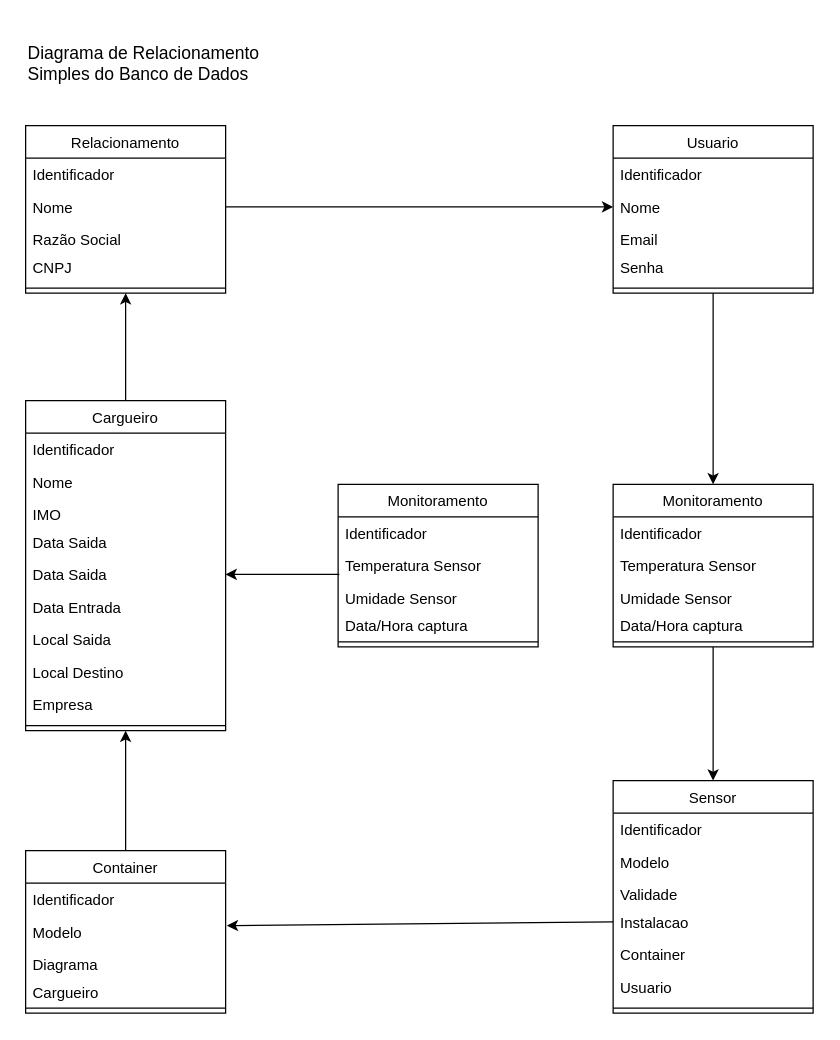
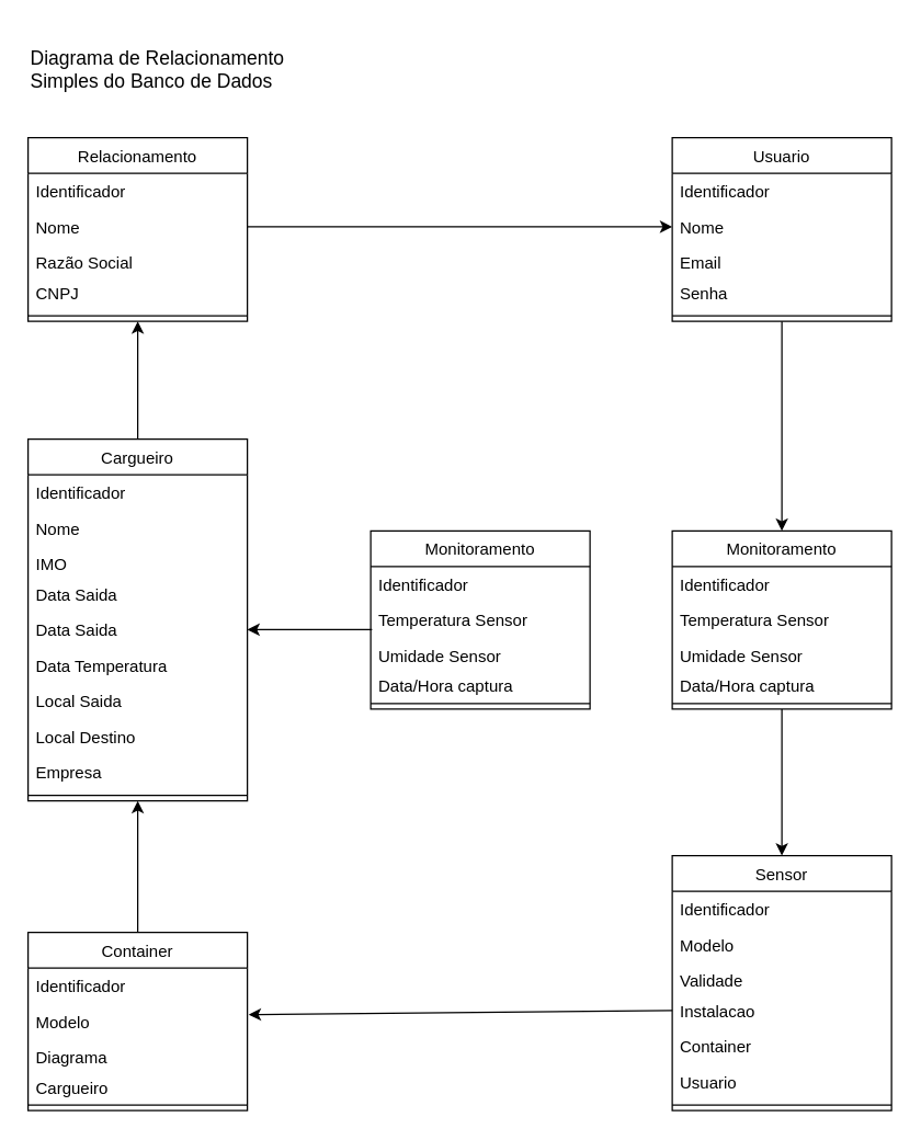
  <mxCell id="0" />
  <mxCell id="1" parent="0" />
  <mxCell id="2" value="Usuario" style="swimlane;fontStyle=0;align=center;verticalAlign=top;childLayout=stackLayout;horizontal=1;startSize=26;horizontalStack=0;resizeParent=1;resizeLast=0;collapsible=1;marginBottom=0;rounded=0;shadow=0;strokeWidth=1;" parent="1" vertex="1"><mxGeometry x="490" y="100" width="160" height="134" as="geometry"><mxRectangle x="340" y="380" width="170" height="26" as="alternateBounds" /></mxGeometry></mxCell>
  <mxCell id="3" value="Identificador" style="text;align=left;verticalAlign=top;spacingLeft=4;spacingRight=4;overflow=hidden;rotatable=0;points=[[0,0.5],[1,0.5]];portConstraint=eastwest;" parent="2" vertex="1"><mxGeometry y="26" width="160" height="26" as="geometry" /></mxCell>
  <mxCell id="4" value="Nome" style="text;align=left;verticalAlign=top;spacingLeft=4;spacingRight=4;overflow=hidden;rotatable=0;points=[[0,0.5],[1,0.5]];portConstraint=eastwest;rounded=0;shadow=0;html=0;" parent="2" vertex="1"><mxGeometry y="52" width="160" height="26" as="geometry" /></mxCell>
  <mxCell id="5" value="Email" style="text;align=left;verticalAlign=top;spacingLeft=4;spacingRight=4;overflow=hidden;rotatable=0;points=[[0,0.5],[1,0.5]];portConstraint=eastwest;rounded=0;shadow=0;html=0;" parent="2" vertex="1"><mxGeometry y="78" width="160" height="22" as="geometry" /></mxCell>
  <mxCell id="6" value="Senha" style="text;align=left;verticalAlign=top;spacingLeft=4;spacingRight=4;overflow=hidden;rotatable=0;points=[[0,0.5],[1,0.5]];portConstraint=eastwest;" parent="2" vertex="1"><mxGeometry y="100" width="160" height="26" as="geometry" /></mxCell>
  <mxCell id="7" value="" style="line;html=1;strokeWidth=1;align=left;verticalAlign=middle;spacingTop=-1;spacingLeft=3;spacingRight=3;rotatable=0;labelPosition=right;points=[];portConstraint=eastwest;" parent="2" vertex="1"><mxGeometry y="126" width="160" height="8" as="geometry" /></mxCell>
  <mxCell id="8" value="Relacionamento" style="swimlane;fontStyle=0;align=center;verticalAlign=top;childLayout=stackLayout;horizontal=1;startSize=26;horizontalStack=0;resizeParent=1;resizeLast=0;collapsible=1;marginBottom=0;rounded=0;shadow=0;strokeWidth=1;" vertex="1" parent="1"><mxGeometry x="20" y="100" width="160" height="134" as="geometry"><mxRectangle x="340" y="380" width="170" height="26" as="alternateBounds" /></mxGeometry></mxCell>
  <mxCell id="9" value="Identificador" style="text;align=left;verticalAlign=top;spacingLeft=4;spacingRight=4;overflow=hidden;rotatable=0;points=[[0,0.5],[1,0.5]];portConstraint=eastwest;" vertex="1" parent="8"><mxGeometry y="26" width="160" height="26" as="geometry" /></mxCell>
  <mxCell id="10" value="Nome" style="text;align=left;verticalAlign=top;spacingLeft=4;spacingRight=4;overflow=hidden;rotatable=0;points=[[0,0.5],[1,0.5]];portConstraint=eastwest;rounded=0;shadow=0;html=0;" vertex="1" parent="8"><mxGeometry y="52" width="160" height="26" as="geometry" /></mxCell>
  <mxCell id="11" value="Razão Social" style="text;align=left;verticalAlign=top;spacingLeft=4;spacingRight=4;overflow=hidden;rotatable=0;points=[[0,0.5],[1,0.5]];portConstraint=eastwest;rounded=0;shadow=0;html=0;" vertex="1" parent="8"><mxGeometry y="78" width="160" height="22" as="geometry" /></mxCell>
  <mxCell id="12" value="CNPJ" style="text;align=left;verticalAlign=top;spacingLeft=4;spacingRight=4;overflow=hidden;rotatable=0;points=[[0,0.5],[1,0.5]];portConstraint=eastwest;" vertex="1" parent="8"><mxGeometry y="100" width="160" height="26" as="geometry" /></mxCell>
  <mxCell id="13" value="" style="line;html=1;strokeWidth=1;align=left;verticalAlign=middle;spacingTop=-1;spacingLeft=3;spacingRight=3;rotatable=0;labelPosition=right;points=[];portConstraint=eastwest;" vertex="1" parent="8"><mxGeometry y="126" width="160" height="8" as="geometry" /></mxCell>
  <mxCell id="14" value="Cargueiro" style="swimlane;fontStyle=0;align=center;verticalAlign=top;childLayout=stackLayout;horizontal=1;startSize=26;horizontalStack=0;resizeParent=1;resizeLast=0;collapsible=1;marginBottom=0;rounded=0;shadow=0;strokeWidth=1;" vertex="1" parent="1"><mxGeometry x="20" y="320" width="160" height="264" as="geometry"><mxRectangle x="340" y="380" width="170" height="26" as="alternateBounds" /></mxGeometry></mxCell>
  <mxCell id="15" value="Identificador" style="text;align=left;verticalAlign=top;spacingLeft=4;spacingRight=4;overflow=hidden;rotatable=0;points=[[0,0.5],[1,0.5]];portConstraint=eastwest;" vertex="1" parent="14"><mxGeometry y="26" width="160" height="26" as="geometry" /></mxCell>
  <mxCell id="16" value="Nome" style="text;align=left;verticalAlign=top;spacingLeft=4;spacingRight=4;overflow=hidden;rotatable=0;points=[[0,0.5],[1,0.5]];portConstraint=eastwest;rounded=0;shadow=0;html=0;" vertex="1" parent="14"><mxGeometry y="52" width="160" height="26" as="geometry" /></mxCell>
  <mxCell id="17" value="IMO" style="text;align=left;verticalAlign=top;spacingLeft=4;spacingRight=4;overflow=hidden;rotatable=0;points=[[0,0.5],[1,0.5]];portConstraint=eastwest;rounded=0;shadow=0;html=0;" vertex="1" parent="14"><mxGeometry y="78" width="160" height="22" as="geometry" /></mxCell>
  <mxCell id="18" value="Data Saida" style="text;align=left;verticalAlign=top;spacingLeft=4;spacingRight=4;overflow=hidden;rotatable=0;points=[[0,0.5],[1,0.5]];portConstraint=eastwest;" vertex="1" parent="14"><mxGeometry y="100" width="160" height="26" as="geometry" /></mxCell>
  <mxCell id="19" value="Data Saida" style="text;align=left;verticalAlign=top;spacingLeft=4;spacingRight=4;overflow=hidden;rotatable=0;points=[[0,0.5],[1,0.5]];portConstraint=eastwest;" vertex="1" parent="14"><mxGeometry y="126" width="160" height="26" as="geometry" /></mxCell>
- <mxCell id="20" value="Data Entrada" style="text;align=left;verticalAlign=top;spacingLeft=4;spacingRight=4;overflow=hidden;rotatable=0;points=[[0,0.5],[1,0.5]];portConstraint=eastwest;" vertex="1" parent="14"><mxGeometry y="152" width="160" height="26" as="geometry" /></mxCell>
+ <mxCell id="20" value="Data Temperatura" style="text;align=left;verticalAlign=top;spacingLeft=4;spacingRight=4;overflow=hidden;rotatable=0;points=[[0,0.5],[1,0.5]];portConstraint=eastwest;" vertex="1" parent="14"><mxGeometry y="152" width="160" height="26" as="geometry" /></mxCell>
  <mxCell id="21" value="Local Saida" style="text;align=left;verticalAlign=top;spacingLeft=4;spacingRight=4;overflow=hidden;rotatable=0;points=[[0,0.5],[1,0.5]];portConstraint=eastwest;" vertex="1" parent="14"><mxGeometry y="178" width="160" height="26" as="geometry" /></mxCell>
  <mxCell id="22" value="Local Destino" style="text;align=left;verticalAlign=top;spacingLeft=4;spacingRight=4;overflow=hidden;rotatable=0;points=[[0,0.5],[1,0.5]];portConstraint=eastwest;" vertex="1" parent="14"><mxGeometry y="204" width="160" height="26" as="geometry" /></mxCell>
  <mxCell id="23" value="Empresa" style="text;align=left;verticalAlign=top;spacingLeft=4;spacingRight=4;overflow=hidden;rotatable=0;points=[[0,0.5],[1,0.5]];portConstraint=eastwest;" vertex="1" parent="14"><mxGeometry y="230" width="160" height="26" as="geometry" /></mxCell>
  <mxCell id="24" value="" style="line;html=1;strokeWidth=1;align=left;verticalAlign=middle;spacingTop=-1;spacingLeft=3;spacingRight=3;rotatable=0;labelPosition=right;points=[];portConstraint=eastwest;" vertex="1" parent="14"><mxGeometry y="256" width="160" height="8" as="geometry" /></mxCell>
  <mxCell id="25" value="Sensor" style="swimlane;fontStyle=0;align=center;verticalAlign=top;childLayout=stackLayout;horizontal=1;startSize=26;horizontalStack=0;resizeParent=1;resizeLast=0;collapsible=1;marginBottom=0;rounded=0;shadow=0;strokeWidth=1;" vertex="1" parent="1"><mxGeometry x="490" y="624" width="160" height="186" as="geometry"><mxRectangle x="340" y="380" width="170" height="26" as="alternateBounds" /></mxGeometry></mxCell>
  <mxCell id="26" value="Identificador" style="text;align=left;verticalAlign=top;spacingLeft=4;spacingRight=4;overflow=hidden;rotatable=0;points=[[0,0.5],[1,0.5]];portConstraint=eastwest;" vertex="1" parent="25"><mxGeometry y="26" width="160" height="26" as="geometry" /></mxCell>
  <mxCell id="27" value="Modelo" style="text;align=left;verticalAlign=top;spacingLeft=4;spacingRight=4;overflow=hidden;rotatable=0;points=[[0,0.5],[1,0.5]];portConstraint=eastwest;rounded=0;shadow=0;html=0;" vertex="1" parent="25"><mxGeometry y="52" width="160" height="26" as="geometry" /></mxCell>
  <mxCell id="28" value="Validade" style="text;align=left;verticalAlign=top;spacingLeft=4;spacingRight=4;overflow=hidden;rotatable=0;points=[[0,0.5],[1,0.5]];portConstraint=eastwest;rounded=0;shadow=0;html=0;" vertex="1" parent="25"><mxGeometry y="78" width="160" height="22" as="geometry" /></mxCell>
  <mxCell id="29" value="Instalacao" style="text;align=left;verticalAlign=top;spacingLeft=4;spacingRight=4;overflow=hidden;rotatable=0;points=[[0,0.5],[1,0.5]];portConstraint=eastwest;" vertex="1" parent="25"><mxGeometry y="100" width="160" height="26" as="geometry" /></mxCell>
  <mxCell id="30" value="Container" style="text;align=left;verticalAlign=top;spacingLeft=4;spacingRight=4;overflow=hidden;rotatable=0;points=[[0,0.5],[1,0.5]];portConstraint=eastwest;" vertex="1" parent="25"><mxGeometry y="126" width="160" height="26" as="geometry" /></mxCell>
  <mxCell id="31" value="Usuario" style="text;align=left;verticalAlign=top;spacingLeft=4;spacingRight=4;overflow=hidden;rotatable=0;points=[[0,0.5],[1,0.5]];portConstraint=eastwest;" vertex="1" parent="25"><mxGeometry y="152" width="160" height="26" as="geometry" /></mxCell>
  <mxCell id="32" value="" style="line;html=1;strokeWidth=1;align=left;verticalAlign=middle;spacingTop=-1;spacingLeft=3;spacingRight=3;rotatable=0;labelPosition=right;points=[];portConstraint=eastwest;" vertex="1" parent="25"><mxGeometry y="178" width="160" height="8" as="geometry" /></mxCell>
  <mxCell id="33" value="Container" style="swimlane;fontStyle=0;align=center;verticalAlign=top;childLayout=stackLayout;horizontal=1;startSize=26;horizontalStack=0;resizeParent=1;resizeLast=0;collapsible=1;marginBottom=0;rounded=0;shadow=0;strokeWidth=1;" vertex="1" parent="1"><mxGeometry x="20" y="680" width="160" height="130" as="geometry"><mxRectangle x="340" y="380" width="170" height="26" as="alternateBounds" /></mxGeometry></mxCell>
  <mxCell id="34" value="Identificador" style="text;align=left;verticalAlign=top;spacingLeft=4;spacingRight=4;overflow=hidden;rotatable=0;points=[[0,0.5],[1,0.5]];portConstraint=eastwest;" vertex="1" parent="33"><mxGeometry y="26" width="160" height="26" as="geometry" /></mxCell>
  <mxCell id="35" value="Modelo" style="text;align=left;verticalAlign=top;spacingLeft=4;spacingRight=4;overflow=hidden;rotatable=0;points=[[0,0.5],[1,0.5]];portConstraint=eastwest;rounded=0;shadow=0;html=0;" vertex="1" parent="33"><mxGeometry y="52" width="160" height="26" as="geometry" /></mxCell>
  <mxCell id="36" value="Diagrama" style="text;align=left;verticalAlign=top;spacingLeft=4;spacingRight=4;overflow=hidden;rotatable=0;points=[[0,0.5],[1,0.5]];portConstraint=eastwest;rounded=0;shadow=0;html=0;" vertex="1" parent="33"><mxGeometry y="78" width="160" height="22" as="geometry" /></mxCell>
  <mxCell id="37" value="Cargueiro" style="text;align=left;verticalAlign=top;spacingLeft=4;spacingRight=4;overflow=hidden;rotatable=0;points=[[0,0.5],[1,0.5]];portConstraint=eastwest;rounded=0;shadow=0;html=0;" vertex="1" parent="33"><mxGeometry y="100" width="160" height="22" as="geometry" /></mxCell>
  <mxCell id="38" value="" style="line;html=1;strokeWidth=1;align=left;verticalAlign=middle;spacingTop=-1;spacingLeft=3;spacingRight=3;rotatable=0;labelPosition=right;points=[];portConstraint=eastwest;" vertex="1" parent="33"><mxGeometry y="122" width="160" height="8" as="geometry" /></mxCell>
  <mxCell id="39" value="Monitoramento" style="swimlane;fontStyle=0;align=center;verticalAlign=top;childLayout=stackLayout;horizontal=1;startSize=26;horizontalStack=0;resizeParent=1;resizeLast=0;collapsible=1;marginBottom=0;rounded=0;shadow=0;strokeWidth=1;" vertex="1" parent="1"><mxGeometry x="490" y="387" width="160" height="130" as="geometry"><mxRectangle x="340" y="380" width="170" height="26" as="alternateBounds" /></mxGeometry></mxCell>
  <mxCell id="40" value="Identificador" style="text;align=left;verticalAlign=top;spacingLeft=4;spacingRight=4;overflow=hidden;rotatable=0;points=[[0,0.5],[1,0.5]];portConstraint=eastwest;" vertex="1" parent="39"><mxGeometry y="26" width="160" height="26" as="geometry" /></mxCell>
  <mxCell id="41" value="Temperatura Sensor" style="text;align=left;verticalAlign=top;spacingLeft=4;spacingRight=4;overflow=hidden;rotatable=0;points=[[0,0.5],[1,0.5]];portConstraint=eastwest;rounded=0;shadow=0;html=0;" vertex="1" parent="39"><mxGeometry y="52" width="160" height="26" as="geometry" /></mxCell>
  <mxCell id="42" value="Umidade Sensor" style="text;align=left;verticalAlign=top;spacingLeft=4;spacingRight=4;overflow=hidden;rotatable=0;points=[[0,0.5],[1,0.5]];portConstraint=eastwest;rounded=0;shadow=0;html=0;" vertex="1" parent="39"><mxGeometry y="78" width="160" height="22" as="geometry" /></mxCell>
  <mxCell id="43" value="Data/Hora captura" style="text;align=left;verticalAlign=top;spacingLeft=4;spacingRight=4;overflow=hidden;rotatable=0;points=[[0,0.5],[1,0.5]];portConstraint=eastwest;rounded=0;shadow=0;html=0;" vertex="1" parent="39"><mxGeometry y="100" width="160" height="22" as="geometry" /></mxCell>
  <mxCell id="44" value="" style="line;html=1;strokeWidth=1;align=left;verticalAlign=middle;spacingTop=-1;spacingLeft=3;spacingRight=3;rotatable=0;labelPosition=right;points=[];portConstraint=eastwest;" vertex="1" parent="39"><mxGeometry y="122" width="160" height="8" as="geometry" /></mxCell>
  <mxCell id="45" value="" style="endArrow=classic;html=1;rounded=0;exitX=0.5;exitY=1;exitDx=0;exitDy=0;entryX=0.5;entryY=0;entryDx=0;entryDy=0;" edge="1" parent="1" source="2" target="39"><mxGeometry width="50" height="50" relative="1" as="geometry"><mxPoint x="590" y="350" as="sourcePoint" /><mxPoint x="640" y="300" as="targetPoint" /></mxGeometry></mxCell>
  <mxCell id="46" value="" style="endArrow=classic;html=1;rounded=0;entryX=0.5;entryY=0;entryDx=0;entryDy=0;exitX=0.5;exitY=1;exitDx=0;exitDy=0;" edge="1" parent="1" source="39" target="25"><mxGeometry width="50" height="50" relative="1" as="geometry"><mxPoint x="790.5" y="430" as="sourcePoint" /><mxPoint x="790" y="486" as="targetPoint" /></mxGeometry></mxCell>
  <mxCell id="47" value="" style="endArrow=classic;html=1;rounded=0;entryX=0.5;entryY=1;entryDx=0;entryDy=0;exitX=0.5;exitY=0;exitDx=0;exitDy=0;" edge="1" parent="1" source="33" target="14"><mxGeometry width="50" height="50" relative="1" as="geometry"><mxPoint x="360" y="600" as="sourcePoint" /><mxPoint x="410" y="550" as="targetPoint" /></mxGeometry></mxCell>
  <mxCell id="48" value="" style="endArrow=classic;html=1;rounded=0;entryX=0.5;entryY=1;entryDx=0;entryDy=0;exitX=0.5;exitY=0;exitDx=0;exitDy=0;" edge="1" parent="1" source="14" target="8"><mxGeometry width="50" height="50" relative="1" as="geometry"><mxPoint x="160" y="410" as="sourcePoint" /><mxPoint x="210" y="360" as="targetPoint" /></mxGeometry></mxCell>
  <mxCell id="49" value="Monitoramento" style="swimlane;fontStyle=0;align=center;verticalAlign=top;childLayout=stackLayout;horizontal=1;startSize=26;horizontalStack=0;resizeParent=1;resizeLast=0;collapsible=1;marginBottom=0;rounded=0;shadow=0;strokeWidth=1;" vertex="1" parent="1"><mxGeometry x="270" y="387" width="160" height="130" as="geometry"><mxRectangle x="340" y="380" width="170" height="26" as="alternateBounds" /></mxGeometry></mxCell>
  <mxCell id="50" value="Identificador" style="text;align=left;verticalAlign=top;spacingLeft=4;spacingRight=4;overflow=hidden;rotatable=0;points=[[0,0.5],[1,0.5]];portConstraint=eastwest;" vertex="1" parent="49"><mxGeometry y="26" width="160" height="26" as="geometry" /></mxCell>
  <mxCell id="51" value="Temperatura Sensor" style="text;align=left;verticalAlign=top;spacingLeft=4;spacingRight=4;overflow=hidden;rotatable=0;points=[[0,0.5],[1,0.5]];portConstraint=eastwest;rounded=0;shadow=0;html=0;" vertex="1" parent="49"><mxGeometry y="52" width="160" height="26" as="geometry" /></mxCell>
  <mxCell id="52" value="Umidade Sensor" style="text;align=left;verticalAlign=top;spacingLeft=4;spacingRight=4;overflow=hidden;rotatable=0;points=[[0,0.5],[1,0.5]];portConstraint=eastwest;rounded=0;shadow=0;html=0;" vertex="1" parent="49"><mxGeometry y="78" width="160" height="22" as="geometry" /></mxCell>
  <mxCell id="53" value="Data/Hora captura" style="text;align=left;verticalAlign=top;spacingLeft=4;spacingRight=4;overflow=hidden;rotatable=0;points=[[0,0.5],[1,0.5]];portConstraint=eastwest;rounded=0;shadow=0;html=0;" vertex="1" parent="49"><mxGeometry y="100" width="160" height="22" as="geometry" /></mxCell>
  <mxCell id="54" value="" style="line;html=1;strokeWidth=1;align=left;verticalAlign=middle;spacingTop=-1;spacingLeft=3;spacingRight=3;rotatable=0;labelPosition=right;points=[];portConstraint=eastwest;" vertex="1" parent="49"><mxGeometry y="122" width="160" height="8" as="geometry" /></mxCell>
  <mxCell id="55" value="" style="endArrow=classic;html=1;rounded=0;entryX=0;entryY=0.5;entryDx=0;entryDy=0;exitX=1;exitY=0.5;exitDx=0;exitDy=0;" edge="1" parent="1" source="10" target="4"><mxGeometry width="50" height="50" relative="1" as="geometry"><mxPoint x="160" y="500" as="sourcePoint" /><mxPoint x="210" y="450" as="targetPoint" /></mxGeometry></mxCell>
  <mxCell id="56" value="Diagrama de Relacionamento Simples do Banco de Dados" style="text;html=1;strokeColor=none;fillColor=none;align=left;verticalAlign=middle;whiteSpace=wrap;rounded=0;fontSize=14;" vertex="1" parent="1"><mxGeometry x="20" y="20" width="200" height="60" as="geometry" /></mxCell>
  <mxCell id="57" value="" style="endArrow=classic;html=1;rounded=0;exitX=0;exitY=0.5;exitDx=0;exitDy=0;" edge="1" parent="1" source="29"><mxGeometry width="50" height="50" relative="1" as="geometry"><mxPoint x="341" y="510" as="sourcePoint" /><mxPoint x="181" y="740" as="targetPoint" /></mxGeometry></mxCell>
  <mxCell id="58" value="" style="endArrow=classic;html=1;rounded=0;" edge="1" parent="1" target="19"><mxGeometry width="50" height="50" relative="1" as="geometry"><mxPoint x="271" y="459" as="sourcePoint" /><mxPoint x="181" y="459" as="targetPoint" /></mxGeometry></mxCell>
